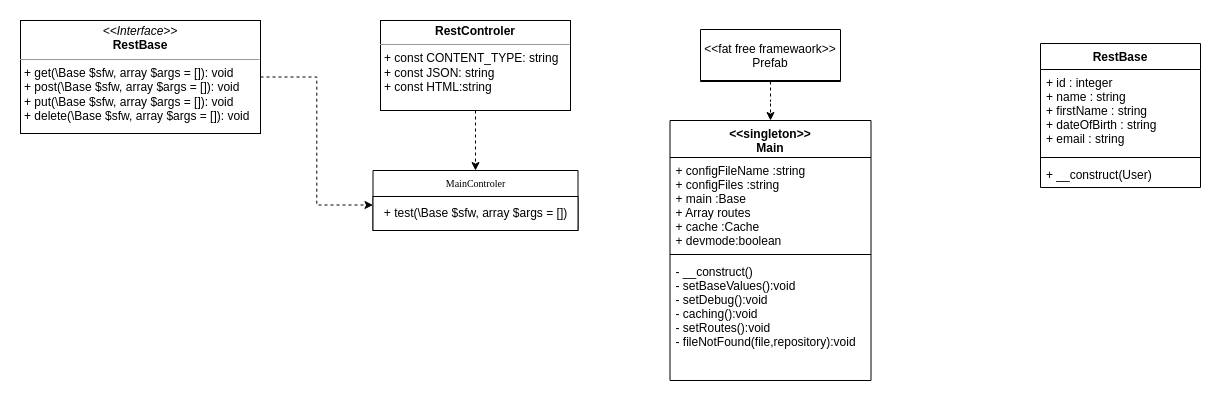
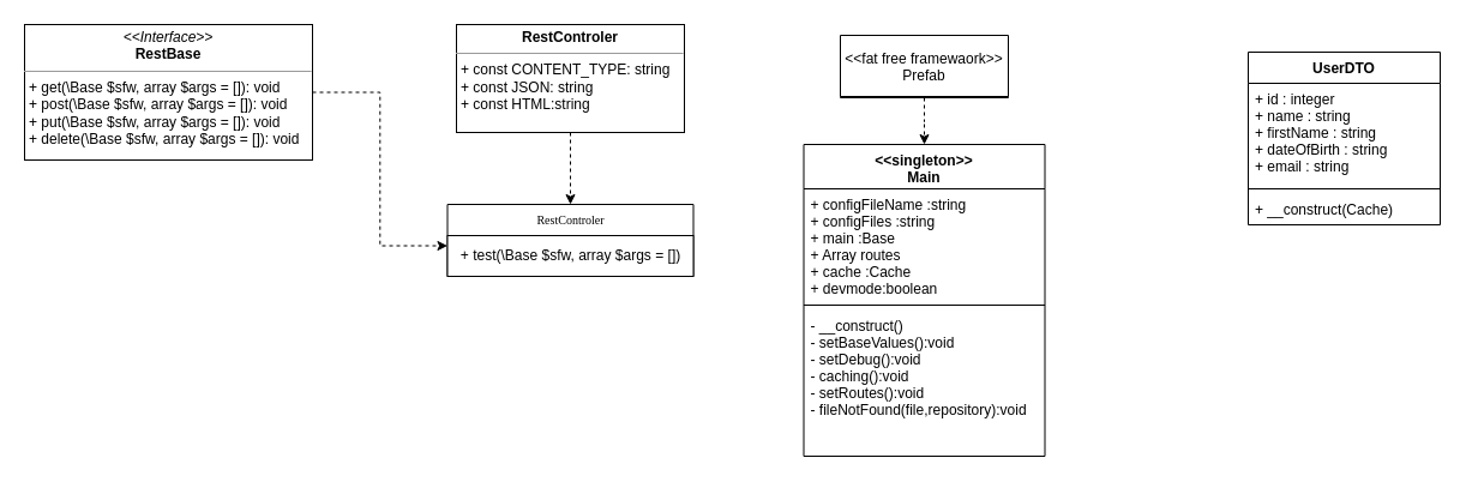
  <mxCell id="0" />
  <mxCell id="1" parent="0" />
- <mxCell id="2" value="MainControler" style="swimlane;html=1;fontStyle=0;childLayout=stackLayout;horizontal=1;startSize=26;fillColor=none;horizontalStack=0;resizeParent=1;resizeLast=0;collapsible=1;marginBottom=0;swimlaneFillColor=#ffffff;rounded=0;shadow=0;comic=0;labelBackgroundColor=none;strokeWidth=1;fontFamily=Verdana;fontSize=10;align=center;" parent="1" vertex="1"><mxGeometry x="372.5" y="170" width="205" height="60" as="geometry" /></mxCell>
+ <mxCell id="2" value="RestControler" style="swimlane;html=1;fontStyle=0;childLayout=stackLayout;horizontal=1;startSize=26;fillColor=none;horizontalStack=0;resizeParent=1;resizeLast=0;collapsible=1;marginBottom=0;swimlaneFillColor=#ffffff;rounded=0;shadow=0;comic=0;labelBackgroundColor=none;strokeWidth=1;fontFamily=Verdana;fontSize=10;align=center;" parent="1" vertex="1"><mxGeometry x="372.5" y="170" width="205" height="60" as="geometry" /></mxCell>
  <mxCell id="3" value="+ test(\Base $sfw, array $args = [])" style="html=1;" vertex="1" parent="2"><mxGeometry y="26" width="205" height="34" as="geometry" /></mxCell>
  <mxCell id="4" style="edgeStyle=orthogonalEdgeStyle;rounded=0;orthogonalLoop=1;jettySize=auto;html=1;entryX=0;entryY=0.25;entryDx=0;entryDy=0;dashed=1;" edge="1" parent="1" source="5" target="3"><mxGeometry relative="1" as="geometry" /></mxCell>
  <mxCell id="5" value="&lt;p style=&quot;margin:0px;margin-top:4px;text-align:center;&quot;&gt;&lt;i&gt;&amp;lt;&amp;lt;Interface&amp;gt;&amp;gt;&lt;/i&gt;&lt;br&gt;&lt;b&gt;RestBase&lt;/b&gt;&lt;/p&gt;&lt;hr size=&quot;1&quot;&gt;&lt;p style=&quot;margin:0px;margin-left:4px;&quot;&gt;&lt;/p&gt;&lt;p style=&quot;margin:0px;margin-left:4px;&quot;&gt;+ get(\Base $sfw, array $args = []): void&lt;/p&gt;&lt;p style=&quot;margin:0px;margin-left:4px;&quot;&gt;+ post(\Base $sfw, array $args = []): void&lt;/p&gt;&lt;p style=&quot;margin:0px;margin-left:4px;&quot;&gt;+ put(\Base $sfw, array $args = []): void&lt;/p&gt;&lt;p style=&quot;margin:0px;margin-left:4px;&quot;&gt;+ delete(\Base $sfw, array $args = []): void&lt;/p&gt;" style="verticalAlign=top;align=left;overflow=fill;fontSize=12;fontFamily=Helvetica;html=1;rounded=0;shadow=0;comic=0;labelBackgroundColor=none;strokeWidth=1" parent="1" vertex="1"><mxGeometry x="20" y="20" width="240" height="113" as="geometry" /></mxCell>
  <mxCell id="6" style="edgeStyle=orthogonalEdgeStyle;rounded=0;orthogonalLoop=1;jettySize=auto;html=1;entryX=0.5;entryY=0;entryDx=0;entryDy=0;dashed=1;" edge="1" parent="1" source="7" target="2"><mxGeometry relative="1" as="geometry" /></mxCell>
  <mxCell id="7" value="&lt;p style=&quot;margin:0px;margin-top:4px;text-align:center;&quot;&gt;&lt;b&gt;RestControler&lt;/b&gt;&lt;/p&gt;&lt;hr size=&quot;1&quot;&gt;&lt;p style=&quot;margin:0px;margin-left:4px;&quot;&gt;+ const CONTENT_TYPE: string&lt;br&gt;+ const JSON: string&lt;/p&gt;&lt;p style=&quot;margin:0px;margin-left:4px;&quot;&gt;+ const HTML:string&lt;/p&gt;" style="verticalAlign=top;align=left;overflow=fill;fontSize=12;fontFamily=Helvetica;html=1;rounded=0;shadow=0;comic=0;labelBackgroundColor=none;strokeWidth=1" parent="1" vertex="1"><mxGeometry x="380" y="20" width="190" height="90" as="geometry" /></mxCell>
  <mxCell id="8" value="&lt;&lt;singleton&gt;&gt;&#10;Main" style="swimlane;fontStyle=1;align=center;verticalAlign=top;childLayout=stackLayout;horizontal=1;startSize=37;horizontalStack=0;resizeParent=1;resizeParentMax=0;resizeLast=0;collapsible=1;marginBottom=0;" vertex="1" parent="1"><mxGeometry x="669.5" y="120" width="201" height="260" as="geometry"><mxRectangle x="660" y="33.5" width="120" height="40" as="alternateBounds" /></mxGeometry></mxCell>
  <mxCell id="9" value="+ configFileName :string&#10;+ configFiles :string&#10;+ main :Base&#10;+ Array routes&#10;+ cache :Cache&#10;+ devmode:boolean" style="text;strokeColor=none;fillColor=none;align=left;verticalAlign=top;spacingLeft=4;spacingRight=4;overflow=hidden;rotatable=0;points=[[0,0.5],[1,0.5]];portConstraint=eastwest;" vertex="1" parent="8"><mxGeometry y="37" width="201" height="93" as="geometry" /></mxCell>
  <mxCell id="10" value="" style="line;strokeWidth=1;fillColor=none;align=left;verticalAlign=middle;spacingTop=-1;spacingLeft=3;spacingRight=3;rotatable=0;labelPosition=right;points=[];portConstraint=eastwest;strokeColor=inherit;" vertex="1" parent="8"><mxGeometry y="130" width="201" height="8" as="geometry" /></mxCell>
  <mxCell id="11" value="- __construct()&#10;- setBaseValues():void&#10;- setDebug():void&#10;- caching():void&#10;- setRoutes():void&#10;- fileNotFound(file,repository):void" style="text;strokeColor=none;fillColor=none;align=left;verticalAlign=top;spacingLeft=4;spacingRight=4;overflow=hidden;rotatable=0;points=[[0,0.5],[1,0.5]];portConstraint=eastwest;" vertex="1" parent="8"><mxGeometry y="138" width="201" height="122" as="geometry" /></mxCell>
  <mxCell id="12" style="edgeStyle=orthogonalEdgeStyle;rounded=0;orthogonalLoop=1;jettySize=auto;html=1;dashed=1;" edge="1" parent="1" source="13" target="8"><mxGeometry relative="1" as="geometry" /></mxCell>
  <mxCell id="13" value="&lt;&lt;fat free framewaork&gt;&gt;&#10;Prefab" style="swimlane;fontStyle=0;childLayout=stackLayout;horizontal=1;startSize=51;fillColor=none;horizontalStack=0;resizeParent=1;resizeParentMax=0;resizeLast=0;collapsible=1;marginBottom=0;" vertex="1" parent="1"><mxGeometry x="700" y="29" width="140" height="52" as="geometry" /></mxCell>
- <mxCell id="14" value="RestBase" style="swimlane;fontStyle=1;align=center;verticalAlign=top;childLayout=stackLayout;horizontal=1;startSize=26;horizontalStack=0;resizeParent=1;resizeParentMax=0;resizeLast=0;collapsible=1;marginBottom=0;" vertex="1" parent="1"><mxGeometry x="1040" y="43" width="160" height="144" as="geometry" /></mxCell>
+ <mxCell id="14" value="UserDTO" style="swimlane;fontStyle=1;align=center;verticalAlign=top;childLayout=stackLayout;horizontal=1;startSize=26;horizontalStack=0;resizeParent=1;resizeParentMax=0;resizeLast=0;collapsible=1;marginBottom=0;" vertex="1" parent="1"><mxGeometry x="1040" y="43" width="160" height="144" as="geometry" /></mxCell>
  <mxCell id="15" value="+ id : integer&#10;+ name : string&#10;+ firstName : string&#10;+ dateOfBirth : string&#10;+ email : string" style="text;strokeColor=none;fillColor=none;align=left;verticalAlign=top;spacingLeft=4;spacingRight=4;overflow=hidden;rotatable=0;points=[[0,0.5],[1,0.5]];portConstraint=eastwest;" vertex="1" parent="14"><mxGeometry y="26" width="160" height="84" as="geometry" /></mxCell>
  <mxCell id="16" value="" style="line;strokeWidth=1;fillColor=none;align=left;verticalAlign=middle;spacingTop=-1;spacingLeft=3;spacingRight=3;rotatable=0;labelPosition=right;points=[];portConstraint=eastwest;strokeColor=inherit;" vertex="1" parent="14"><mxGeometry y="110" width="160" height="8" as="geometry" /></mxCell>
- <mxCell id="17" value="+ __construct(User)" style="text;strokeColor=none;fillColor=none;align=left;verticalAlign=top;spacingLeft=4;spacingRight=4;overflow=hidden;rotatable=0;points=[[0,0.5],[1,0.5]];portConstraint=eastwest;" vertex="1" parent="14"><mxGeometry y="118" width="160" height="26" as="geometry" /></mxCell>
+ <mxCell id="17" value="+ __construct(Cache)" style="text;strokeColor=none;fillColor=none;align=left;verticalAlign=top;spacingLeft=4;spacingRight=4;overflow=hidden;rotatable=0;points=[[0,0.5],[1,0.5]];portConstraint=eastwest;" vertex="1" parent="14"><mxGeometry y="118" width="160" height="26" as="geometry" /></mxCell>
